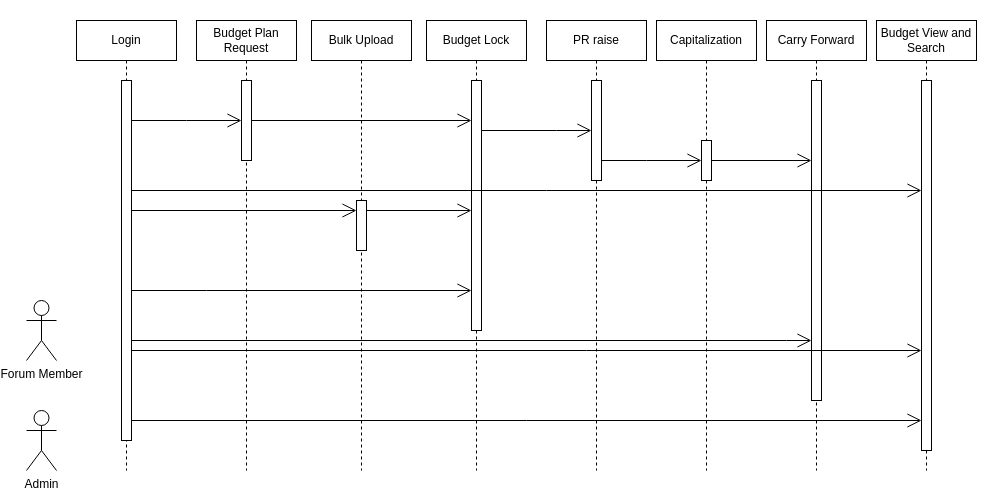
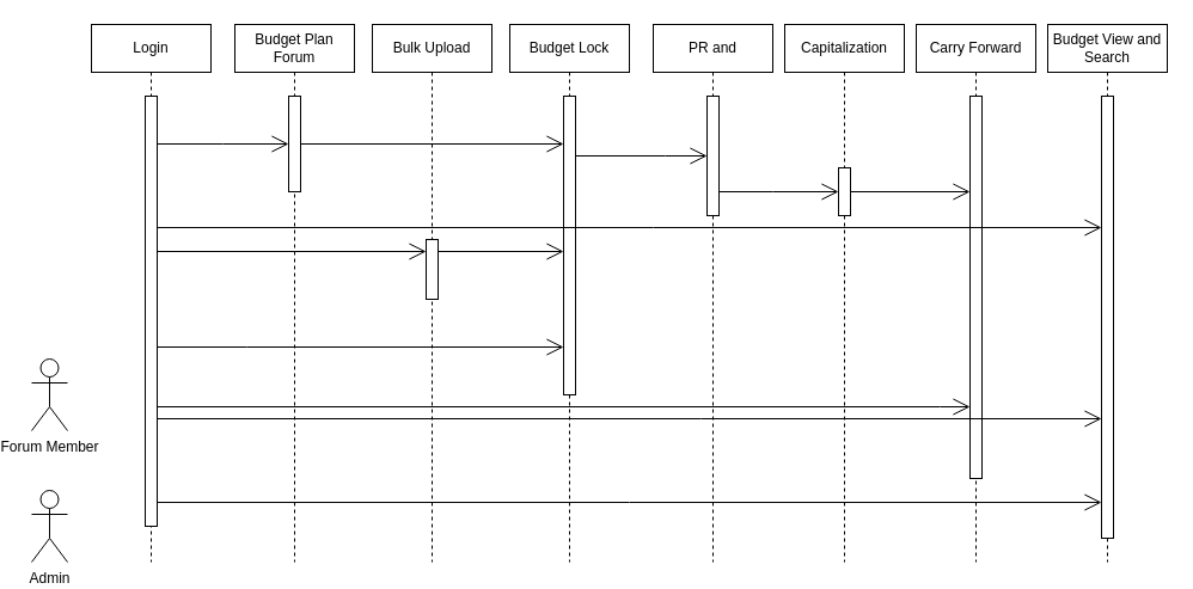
  <mxCell id="0" />
  <mxCell id="1" parent="0" />
  <mxCell id="2" value="Login" style="shape=umlLifeline;perimeter=lifelinePerimeter;whiteSpace=wrap;html=1;container=1;dropTarget=0;collapsible=0;recursiveResize=0;outlineConnect=0;portConstraint=eastwest;newEdgeStyle={&quot;edgeStyle&quot;:&quot;elbowEdgeStyle&quot;,&quot;elbow&quot;:&quot;vertical&quot;,&quot;curved&quot;:0,&quot;rounded&quot;:0};" vertex="1" parent="1"><mxGeometry x="70" y="20" width="100" height="450" as="geometry" /></mxCell>
  <mxCell id="3" value="" style="html=1;points=[];perimeter=orthogonalPerimeter;outlineConnect=0;targetShapes=umlLifeline;portConstraint=eastwest;newEdgeStyle={&quot;edgeStyle&quot;:&quot;elbowEdgeStyle&quot;,&quot;elbow&quot;:&quot;vertical&quot;,&quot;curved&quot;:0,&quot;rounded&quot;:0};" vertex="1" parent="2"><mxGeometry x="45" y="60" width="10" height="360" as="geometry" /></mxCell>
- <mxCell id="4" value="Budget Plan Request" style="shape=umlLifeline;perimeter=lifelinePerimeter;whiteSpace=wrap;html=1;container=1;dropTarget=0;collapsible=0;recursiveResize=0;outlineConnect=0;portConstraint=eastwest;newEdgeStyle={&quot;edgeStyle&quot;:&quot;elbowEdgeStyle&quot;,&quot;elbow&quot;:&quot;vertical&quot;,&quot;curved&quot;:0,&quot;rounded&quot;:0};" vertex="1" parent="1"><mxGeometry x="190" y="20" width="100" height="450" as="geometry" /></mxCell>
+ <mxCell id="4" value="Budget Plan Forum" style="shape=umlLifeline;perimeter=lifelinePerimeter;whiteSpace=wrap;html=1;container=1;dropTarget=0;collapsible=0;recursiveResize=0;outlineConnect=0;portConstraint=eastwest;newEdgeStyle={&quot;edgeStyle&quot;:&quot;elbowEdgeStyle&quot;,&quot;elbow&quot;:&quot;vertical&quot;,&quot;curved&quot;:0,&quot;rounded&quot;:0};" vertex="1" parent="1"><mxGeometry x="190" y="20" width="100" height="450" as="geometry" /></mxCell>
  <mxCell id="5" value="" style="html=1;points=[];perimeter=orthogonalPerimeter;outlineConnect=0;targetShapes=umlLifeline;portConstraint=eastwest;newEdgeStyle={&quot;edgeStyle&quot;:&quot;elbowEdgeStyle&quot;,&quot;elbow&quot;:&quot;vertical&quot;,&quot;curved&quot;:0,&quot;rounded&quot;:0};" vertex="1" parent="4"><mxGeometry x="45" y="60" width="10" height="80" as="geometry" /></mxCell>
  <mxCell id="6" value="Bulk Upload" style="shape=umlLifeline;perimeter=lifelinePerimeter;whiteSpace=wrap;html=1;container=1;dropTarget=0;collapsible=0;recursiveResize=0;outlineConnect=0;portConstraint=eastwest;newEdgeStyle={&quot;edgeStyle&quot;:&quot;elbowEdgeStyle&quot;,&quot;elbow&quot;:&quot;vertical&quot;,&quot;curved&quot;:0,&quot;rounded&quot;:0};" vertex="1" parent="1"><mxGeometry x="305" y="20" width="100" height="450" as="geometry" /></mxCell>
  <mxCell id="7" value="" style="html=1;points=[];perimeter=orthogonalPerimeter;outlineConnect=0;targetShapes=umlLifeline;portConstraint=eastwest;newEdgeStyle={&quot;edgeStyle&quot;:&quot;elbowEdgeStyle&quot;,&quot;elbow&quot;:&quot;vertical&quot;,&quot;curved&quot;:0,&quot;rounded&quot;:0};" vertex="1" parent="6"><mxGeometry x="45" y="180" width="10" height="50" as="geometry" /></mxCell>
  <mxCell id="8" value="Budget Lock" style="shape=umlLifeline;perimeter=lifelinePerimeter;whiteSpace=wrap;html=1;container=1;dropTarget=0;collapsible=0;recursiveResize=0;outlineConnect=0;portConstraint=eastwest;newEdgeStyle={&quot;edgeStyle&quot;:&quot;elbowEdgeStyle&quot;,&quot;elbow&quot;:&quot;vertical&quot;,&quot;curved&quot;:0,&quot;rounded&quot;:0};" vertex="1" parent="1"><mxGeometry x="420" y="20" width="100" height="450" as="geometry" /></mxCell>
  <mxCell id="9" value="" style="html=1;points=[];perimeter=orthogonalPerimeter;outlineConnect=0;targetShapes=umlLifeline;portConstraint=eastwest;newEdgeStyle={&quot;edgeStyle&quot;:&quot;elbowEdgeStyle&quot;,&quot;elbow&quot;:&quot;vertical&quot;,&quot;curved&quot;:0,&quot;rounded&quot;:0};" vertex="1" parent="8"><mxGeometry x="45" y="60" width="10" height="250" as="geometry" /></mxCell>
- <mxCell id="10" value="PR raise" style="shape=umlLifeline;perimeter=lifelinePerimeter;whiteSpace=wrap;html=1;container=1;dropTarget=0;collapsible=0;recursiveResize=0;outlineConnect=0;portConstraint=eastwest;newEdgeStyle={&quot;edgeStyle&quot;:&quot;elbowEdgeStyle&quot;,&quot;elbow&quot;:&quot;vertical&quot;,&quot;curved&quot;:0,&quot;rounded&quot;:0};" vertex="1" parent="1"><mxGeometry x="540" y="20" width="100" height="450" as="geometry" /></mxCell>
+ <mxCell id="10" value="PR and" style="shape=umlLifeline;perimeter=lifelinePerimeter;whiteSpace=wrap;html=1;container=1;dropTarget=0;collapsible=0;recursiveResize=0;outlineConnect=0;portConstraint=eastwest;newEdgeStyle={&quot;edgeStyle&quot;:&quot;elbowEdgeStyle&quot;,&quot;elbow&quot;:&quot;vertical&quot;,&quot;curved&quot;:0,&quot;rounded&quot;:0};" vertex="1" parent="1"><mxGeometry x="540" y="20" width="100" height="450" as="geometry" /></mxCell>
  <mxCell id="11" value="" style="html=1;points=[];perimeter=orthogonalPerimeter;outlineConnect=0;targetShapes=umlLifeline;portConstraint=eastwest;newEdgeStyle={&quot;edgeStyle&quot;:&quot;elbowEdgeStyle&quot;,&quot;elbow&quot;:&quot;vertical&quot;,&quot;curved&quot;:0,&quot;rounded&quot;:0};" vertex="1" parent="10"><mxGeometry x="45" y="60" width="10" height="100" as="geometry" /></mxCell>
  <mxCell id="12" value="Capitalization" style="shape=umlLifeline;perimeter=lifelinePerimeter;whiteSpace=wrap;html=1;container=1;dropTarget=0;collapsible=0;recursiveResize=0;outlineConnect=0;portConstraint=eastwest;newEdgeStyle={&quot;edgeStyle&quot;:&quot;elbowEdgeStyle&quot;,&quot;elbow&quot;:&quot;vertical&quot;,&quot;curved&quot;:0,&quot;rounded&quot;:0};" vertex="1" parent="1"><mxGeometry x="650" y="20" width="100" height="450" as="geometry" /></mxCell>
  <mxCell id="13" value="" style="html=1;points=[];perimeter=orthogonalPerimeter;outlineConnect=0;targetShapes=umlLifeline;portConstraint=eastwest;newEdgeStyle={&quot;edgeStyle&quot;:&quot;elbowEdgeStyle&quot;,&quot;elbow&quot;:&quot;vertical&quot;,&quot;curved&quot;:0,&quot;rounded&quot;:0};" vertex="1" parent="12"><mxGeometry x="45" y="120" width="10" height="40" as="geometry" /></mxCell>
  <mxCell id="14" value="Carry Forward" style="shape=umlLifeline;perimeter=lifelinePerimeter;whiteSpace=wrap;html=1;container=1;dropTarget=0;collapsible=0;recursiveResize=0;outlineConnect=0;portConstraint=eastwest;newEdgeStyle={&quot;edgeStyle&quot;:&quot;elbowEdgeStyle&quot;,&quot;elbow&quot;:&quot;vertical&quot;,&quot;curved&quot;:0,&quot;rounded&quot;:0};" vertex="1" parent="1"><mxGeometry x="760" y="20" width="100" height="450" as="geometry" /></mxCell>
  <mxCell id="15" value="" style="html=1;points=[];perimeter=orthogonalPerimeter;outlineConnect=0;targetShapes=umlLifeline;portConstraint=eastwest;newEdgeStyle={&quot;edgeStyle&quot;:&quot;elbowEdgeStyle&quot;,&quot;elbow&quot;:&quot;vertical&quot;,&quot;curved&quot;:0,&quot;rounded&quot;:0};" vertex="1" parent="14"><mxGeometry x="45" y="60" width="10" height="320" as="geometry" /></mxCell>
  <mxCell id="16" value="" style="endArrow=open;endFill=1;endSize=12;html=1;rounded=0;" edge="1" parent="1" source="3" target="5"><mxGeometry width="160" relative="1" as="geometry"><mxPoint x="130" y="120" as="sourcePoint" /><mxPoint x="230" y="120" as="targetPoint" /><Array as="points"><mxPoint x="180" y="120" /></Array></mxGeometry></mxCell>
  <mxCell id="17" value="" style="endArrow=open;endFill=1;endSize=12;html=1;rounded=0;" edge="1" parent="1" source="3"><mxGeometry width="160" relative="1" as="geometry"><mxPoint x="190" y="210" as="sourcePoint" /><mxPoint x="350" y="210" as="targetPoint" /></mxGeometry></mxCell>
  <mxCell id="18" value="" style="endArrow=open;endFill=1;endSize=12;html=1;rounded=0;" edge="1" parent="1" target="9"><mxGeometry width="160" relative="1" as="geometry"><mxPoint x="245" y="120" as="sourcePoint" /><mxPoint x="405" y="120" as="targetPoint" /></mxGeometry></mxCell>
  <mxCell id="19" value="" style="endArrow=open;endFill=1;endSize=12;html=1;rounded=0;" edge="1" parent="1" target="9"><mxGeometry width="160" relative="1" as="geometry"><mxPoint x="360" y="210" as="sourcePoint" /><mxPoint x="460" y="210" as="targetPoint" /></mxGeometry></mxCell>
  <mxCell id="20" value="" style="endArrow=open;endFill=1;endSize=12;html=1;rounded=0;" edge="1" parent="1" source="11" target="13"><mxGeometry width="160" relative="1" as="geometry"><mxPoint x="480" y="220" as="sourcePoint" /><mxPoint x="690" y="160" as="targetPoint" /><Array as="points"><mxPoint x="640" y="160" /></Array></mxGeometry></mxCell>
  <mxCell id="21" value="" style="endArrow=open;endFill=1;endSize=12;html=1;rounded=0;" edge="1" parent="1" source="9" target="11"><mxGeometry width="160" relative="1" as="geometry"><mxPoint x="480" y="130" as="sourcePoint" /><mxPoint x="640" y="130" as="targetPoint" /><Array as="points"><mxPoint x="550" y="130" /></Array></mxGeometry></mxCell>
  <mxCell id="22" value="" style="endArrow=open;endFill=1;endSize=12;html=1;rounded=0;" edge="1" parent="1" source="13" target="15"><mxGeometry width="160" relative="1" as="geometry"><mxPoint x="600" y="130" as="sourcePoint" /><mxPoint x="800" y="130" as="targetPoint" /></mxGeometry></mxCell>
  <mxCell id="23" value="" style="endArrow=open;endFill=1;endSize=12;html=1;rounded=0;" edge="1" parent="1" source="3" target="9"><mxGeometry width="160" relative="1" as="geometry"><mxPoint x="130" y="300" as="sourcePoint" /><mxPoint x="460" y="300" as="targetPoint" /><Array as="points"><mxPoint x="200" y="290" /></Array></mxGeometry></mxCell>
  <mxCell id="24" value="" style="endArrow=open;endFill=1;endSize=12;html=1;rounded=0;" edge="1" parent="1" source="3" target="15"><mxGeometry width="160" relative="1" as="geometry"><mxPoint x="130" y="360" as="sourcePoint" /><mxPoint x="290" y="360" as="targetPoint" /><Array as="points"><mxPoint x="780" y="340" /></Array></mxGeometry></mxCell>
  <mxCell id="25" value="Budget View and Search" style="shape=umlLifeline;perimeter=lifelinePerimeter;whiteSpace=wrap;html=1;container=1;dropTarget=0;collapsible=0;recursiveResize=0;outlineConnect=0;portConstraint=eastwest;newEdgeStyle={&quot;edgeStyle&quot;:&quot;elbowEdgeStyle&quot;,&quot;elbow&quot;:&quot;vertical&quot;,&quot;curved&quot;:0,&quot;rounded&quot;:0};" vertex="1" parent="1"><mxGeometry x="870" y="20" width="100" height="450" as="geometry" /></mxCell>
  <mxCell id="26" value="" style="html=1;points=[];perimeter=orthogonalPerimeter;outlineConnect=0;targetShapes=umlLifeline;portConstraint=eastwest;newEdgeStyle={&quot;edgeStyle&quot;:&quot;elbowEdgeStyle&quot;,&quot;elbow&quot;:&quot;vertical&quot;,&quot;curved&quot;:0,&quot;rounded&quot;:0};" vertex="1" parent="25"><mxGeometry x="45" y="60" width="10" height="370" as="geometry" /></mxCell>
  <mxCell id="27" value="" style="endArrow=open;endFill=1;endSize=12;html=1;rounded=0;" edge="1" parent="1" source="3" target="26"><mxGeometry width="160" relative="1" as="geometry"><mxPoint x="130" y="245" as="sourcePoint" /><mxPoint x="910" y="260" as="targetPoint" /><Array as="points"><mxPoint x="580" y="350" /></Array></mxGeometry></mxCell>
  <mxCell id="28" value="" style="endArrow=open;endFill=1;endSize=12;html=1;rounded=0;" edge="1" parent="1" source="3" target="26"><mxGeometry width="160" relative="1" as="geometry"><mxPoint x="130" y="360" as="sourcePoint" /><mxPoint x="910" y="360" as="targetPoint" /><Array as="points"><mxPoint x="540" y="190" /></Array></mxGeometry></mxCell>
  <mxCell id="29" value="" style="endArrow=open;endFill=1;endSize=12;html=1;rounded=0;" edge="1" parent="1" source="3" target="26"><mxGeometry width="160" relative="1" as="geometry"><mxPoint x="130" y="420" as="sourcePoint" /><mxPoint x="280" y="420" as="targetPoint" /><Array as="points"><mxPoint x="520" y="420" /></Array></mxGeometry></mxCell>
  <mxCell id="30" value="Forum Member" style="shape=umlActor;verticalLabelPosition=bottom;verticalAlign=top;html=1;" vertex="1" parent="1"><mxGeometry x="20" y="300" width="30" height="60" as="geometry" /></mxCell>
  <mxCell id="31" value="Admin" style="shape=umlActor;verticalLabelPosition=bottom;verticalAlign=top;html=1;" vertex="1" parent="1"><mxGeometry x="20" y="410" width="30" height="60" as="geometry" /></mxCell>
